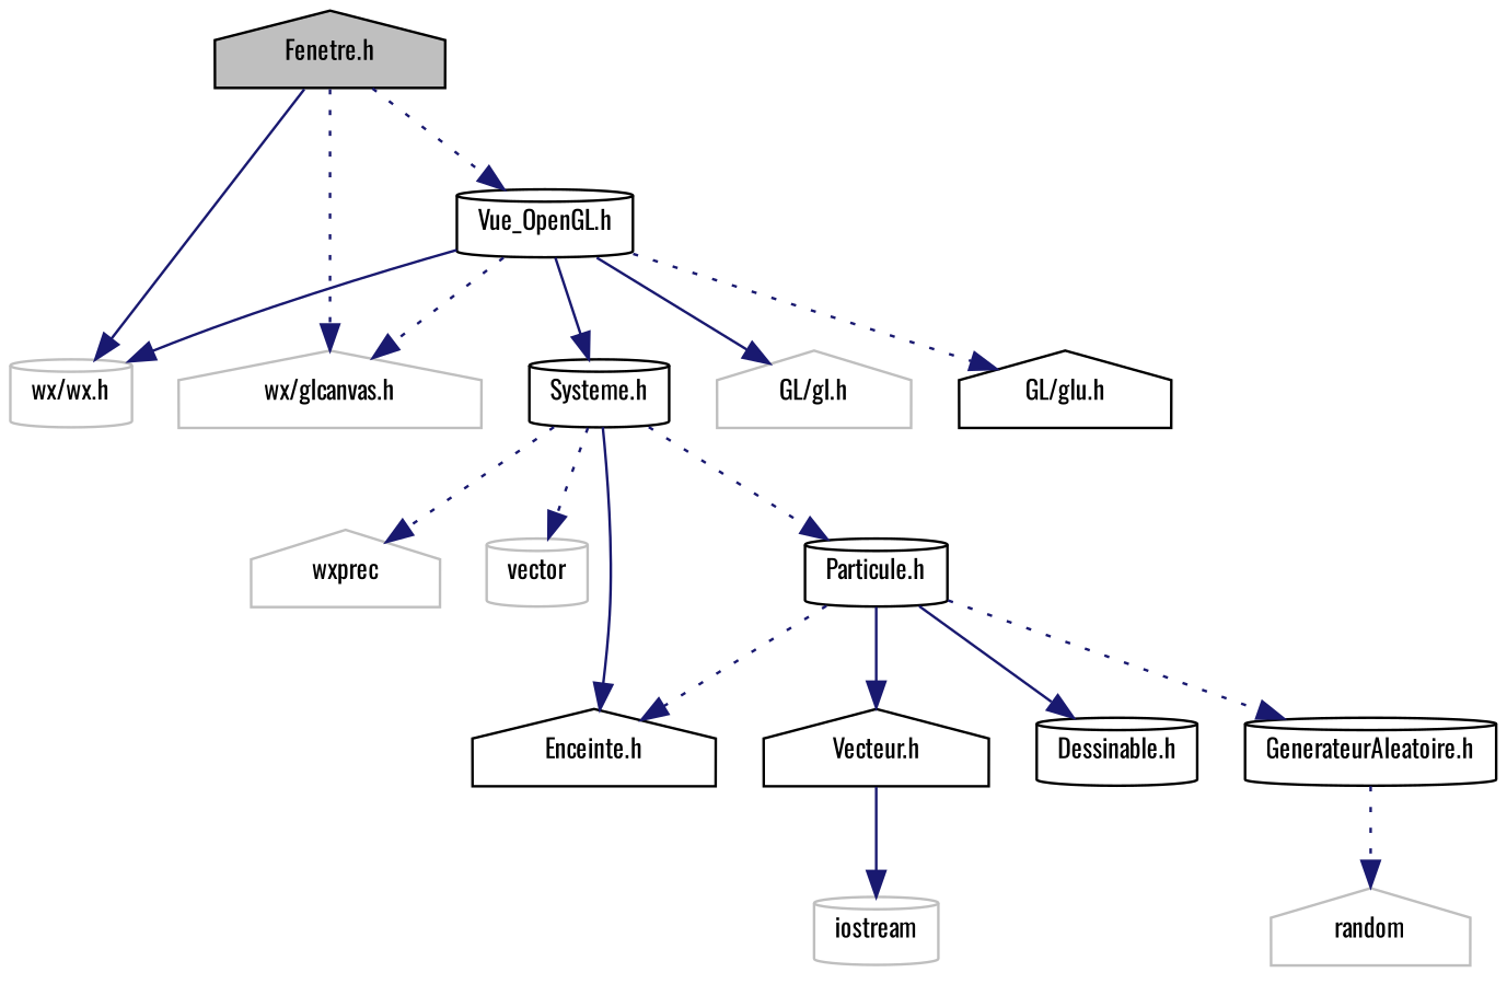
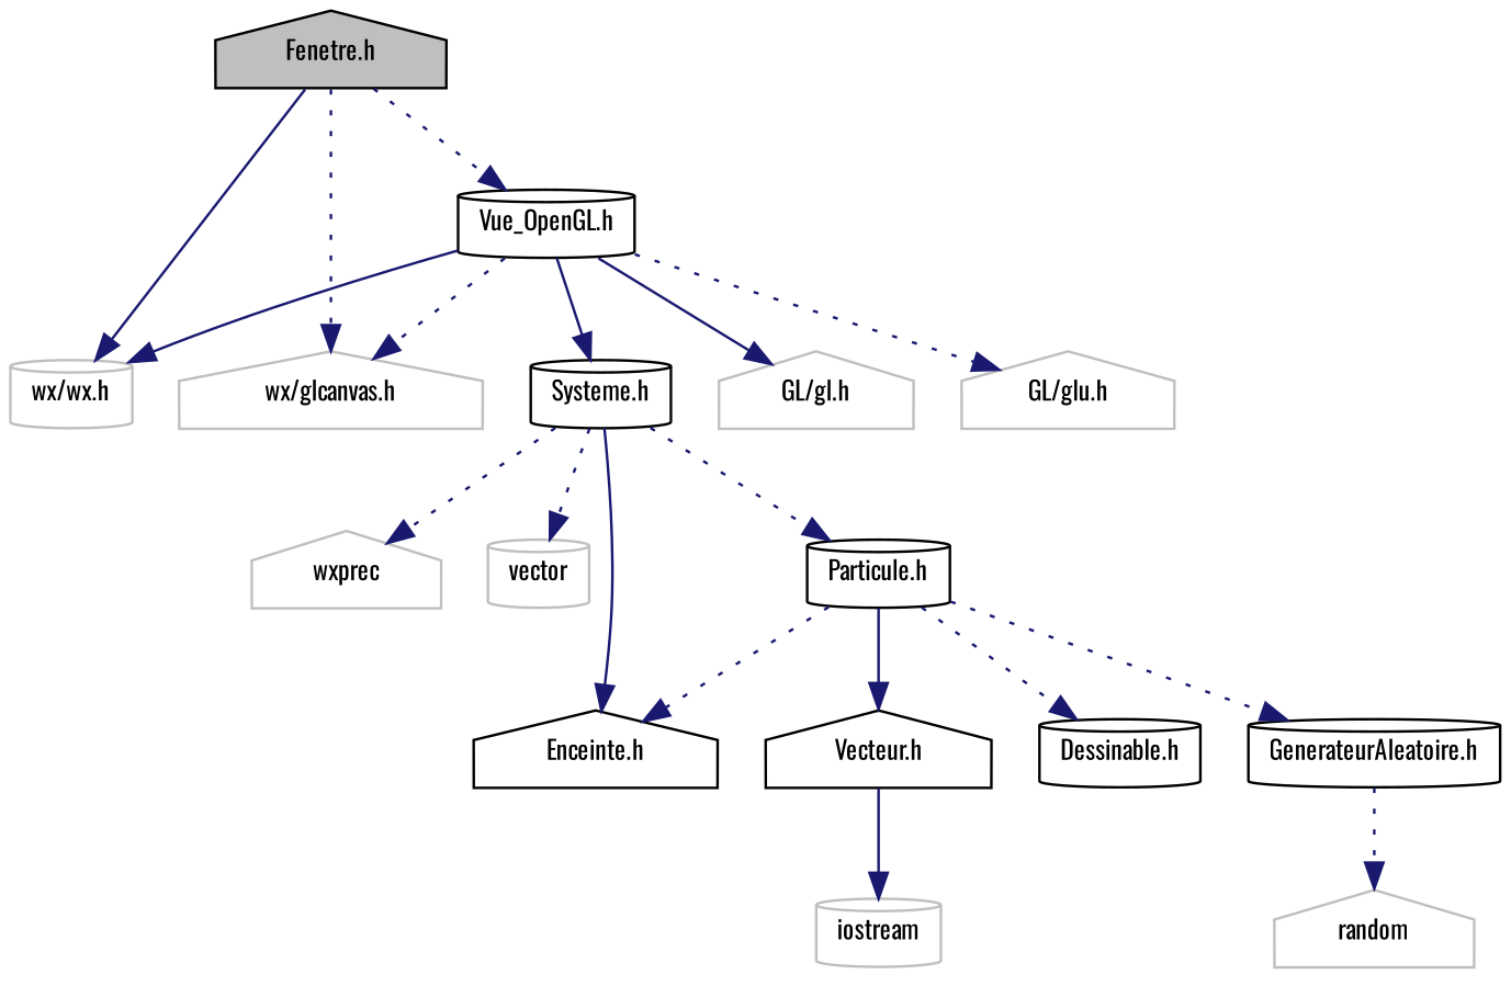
  digraph {
    fontname=Oswald
    node [color=black fillcolor=white fontname=Oswald fontsize=10 shape=house style=filled]
    edge [color=midnightblue fontname=Oswald fontsize=10 labelfontname=Helvetica labelfontsize=10 style=dotted]
    n1 [fillcolor=grey75 fontcolor=black height=0.2 label="Fenetre.h" width=0.4]
    n2 [color=grey75 height=0.2 label="wx/wx.h" shape=cylinder width=0.4]
    n3 [color=grey75 height=0.2 label="wx/glcanvas.h" width=0.4]
    n4 [height=0.2 label="Vue_OpenGL.h" shape=cylinder width=0.4]
    n5 [height=0.2 label="Systeme.h" shape=cylinder width=0.4]
    n6 [color=grey75 height=0.2 label="GL/gl.h" width=0.4]
-   n7 [height=0.2 label="GL/glu.h" width=0.4]
+   n7 [color=grey75 height=0.2 label="GL/glu.h" width=0.4]
    n8 [color=grey75 height=0.2 label=wxprec width=0.4]
    n9 [color=grey75 height=0.2 label=vector shape=cylinder width=0.4]
    n10 [height=0.2 label="Particule.h" shape=cylinder width=0.4]
    n11 [height=0.2 label="Enceinte.h" width=0.4]
    n12 [height=0.2 label="Vecteur.h" width=0.4]
    n13 [height=0.2 label="Dessinable.h" shape=cylinder width=0.4]
    n14 [height=0.2 label="GenerateurAleatoire.h" shape=cylinder width=0.4]
    n15 [color=grey75 height=0.2 label=iostream shape=cylinder width=0.4]
    n16 [color=grey75 height=0.2 label=random width=0.4]
    n1 -> n2 [style=solid]
    n1 -> n3
    n1 -> n4
    n4 -> n2 [style=solid]
    n4 -> n3
    n4 -> n5 [style=solid]
    n4 -> n6 [style=solid]
    n4 -> n7
    n5 -> n8
    n5 -> n9
    n5 -> n10
    n5 -> n11 [style=solid]
    n10 -> n11
    n10 -> n12 [style=solid]
-   n10 -> n13 [style=solid]
+   n10 -> n13
    n10 -> n14
    n12 -> n15 [style=solid]
    n14 -> n16
  }
